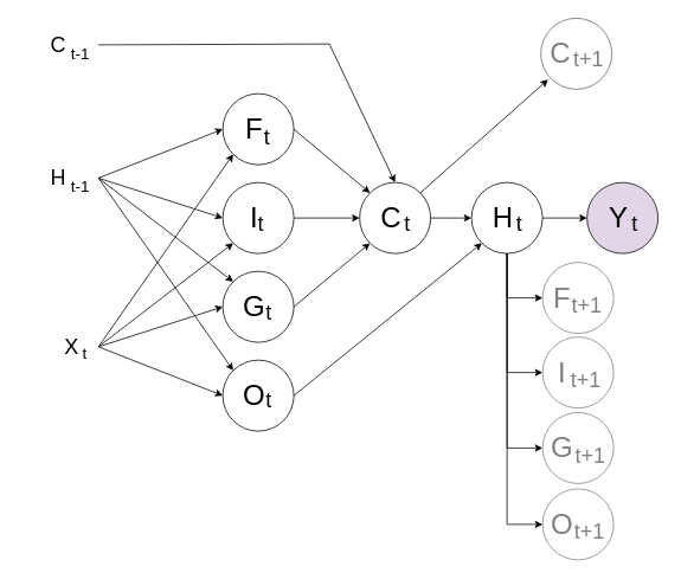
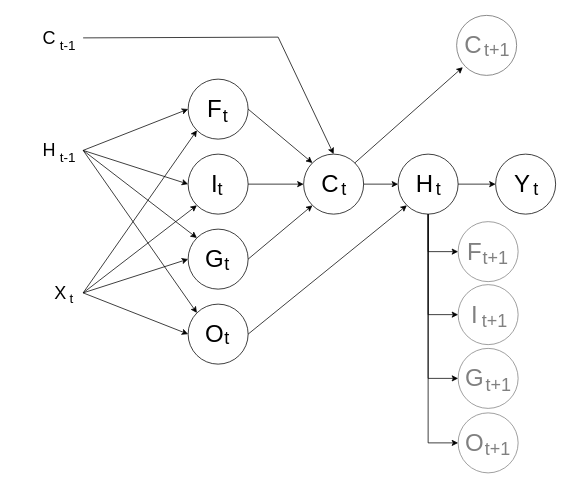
  <mxCell id="0" />
  <mxCell id="1" parent="0" />
  <mxCell id="2" value="&lt;font style=&quot;font-size: 32px;&quot;&gt;F&amp;nbsp;&lt;/font&gt;" style="ellipse;whiteSpace=wrap;html=1;aspect=fixed;" vertex="1" parent="1"><mxGeometry x="250" y="105" width="80" height="80" as="geometry" /></mxCell>
  <mxCell id="3" value="&lt;font style=&quot;font-size: 32px;&quot;&gt;I&amp;nbsp;&lt;/font&gt;" style="ellipse;whiteSpace=wrap;html=1;aspect=fixed;" vertex="1" parent="1"><mxGeometry x="250" y="205" width="80" height="80" as="geometry" /></mxCell>
  <mxCell id="4" value="&lt;font style=&quot;font-size: 32px;&quot;&gt;G&amp;nbsp;&lt;/font&gt;" style="ellipse;whiteSpace=wrap;html=1;aspect=fixed;" vertex="1" parent="1"><mxGeometry x="250" y="305" width="80" height="80" as="geometry" /></mxCell>
  <mxCell id="5" value="&lt;font style=&quot;font-size: 32px;&quot;&gt;O&amp;nbsp;&lt;/font&gt;" style="ellipse;whiteSpace=wrap;html=1;aspect=fixed;" vertex="1" parent="1"><mxGeometry x="250" y="405" width="80" height="80" as="geometry" /></mxCell>
  <mxCell id="6" value="&lt;font style=&quot;font-size: 24px;&quot;&gt;X&lt;/font&gt;" style="text;html=1;align=center;verticalAlign=middle;whiteSpace=wrap;rounded=0;" vertex="1" parent="1"><mxGeometry x="50" y="375" width="60" height="30" as="geometry" /></mxCell>
  <mxCell id="7" value="&lt;font style=&quot;font-size: 18px;&quot;&gt;t&lt;/font&gt;" style="text;html=1;align=center;verticalAlign=middle;whiteSpace=wrap;rounded=0;" vertex="1" parent="1"><mxGeometry x="65" y="383" width="60" height="30" as="geometry" /></mxCell>
  <mxCell id="8" value="" style="endArrow=classic;html=1;rounded=0;exitX=1;exitY=0.5;exitDx=0;exitDy=0;entryX=0;entryY=0.5;entryDx=0;entryDy=0;" edge="1" parent="1" source="6" target="4"><mxGeometry width="50" height="50" relative="1" as="geometry"><mxPoint x="270" y="395" as="sourcePoint" /><mxPoint x="320" y="345" as="targetPoint" /></mxGeometry></mxCell>
  <mxCell id="9" value="" style="endArrow=classic;html=1;rounded=0;exitX=1;exitY=0.5;exitDx=0;exitDy=0;entryX=0;entryY=0.5;entryDx=0;entryDy=0;" edge="1" parent="1" source="6" target="5"><mxGeometry width="50" height="50" relative="1" as="geometry"><mxPoint x="150" y="445" as="sourcePoint" /><mxPoint x="200" y="395" as="targetPoint" /></mxGeometry></mxCell>
  <mxCell id="10" value="" style="endArrow=classic;html=1;rounded=0;exitX=1;exitY=0.5;exitDx=0;exitDy=0;entryX=0;entryY=1;entryDx=0;entryDy=0;" edge="1" parent="1" source="6" target="3"><mxGeometry width="50" height="50" relative="1" as="geometry"><mxPoint x="150" y="285" as="sourcePoint" /><mxPoint x="200" y="235" as="targetPoint" /></mxGeometry></mxCell>
  <mxCell id="11" value="" style="endArrow=classic;html=1;rounded=0;exitX=1;exitY=0.5;exitDx=0;exitDy=0;entryX=0;entryY=1;entryDx=0;entryDy=0;" edge="1" parent="1" source="6" target="2"><mxGeometry width="50" height="50" relative="1" as="geometry"><mxPoint x="150" y="325" as="sourcePoint" /><mxPoint x="200" y="275" as="targetPoint" /></mxGeometry></mxCell>
  <mxCell id="12" value="&lt;font style=&quot;font-size: 24px;&quot;&gt;H&lt;/font&gt;" style="text;html=1;align=center;verticalAlign=middle;whiteSpace=wrap;rounded=0;" vertex="1" parent="1"><mxGeometry x="20" y="185" width="90" height="30" as="geometry" /></mxCell>
  <mxCell id="13" value="" style="endArrow=classic;html=1;rounded=0;exitX=1;exitY=0.5;exitDx=0;exitDy=0;entryX=0;entryY=0.5;entryDx=0;entryDy=0;" edge="1" parent="1" source="12" target="2"><mxGeometry width="50" height="50" relative="1" as="geometry"><mxPoint x="-20" y="315" as="sourcePoint" /><mxPoint x="30" y="265" as="targetPoint" /></mxGeometry></mxCell>
  <mxCell id="14" value="" style="endArrow=classic;html=1;rounded=0;exitX=1;exitY=0.5;exitDx=0;exitDy=0;entryX=0;entryY=0.5;entryDx=0;entryDy=0;" edge="1" parent="1" source="12" target="3"><mxGeometry width="50" height="50" relative="1" as="geometry"><mxPoint x="-20" y="315" as="sourcePoint" /><mxPoint x="30" y="265" as="targetPoint" /></mxGeometry></mxCell>
  <mxCell id="15" value="" style="endArrow=classic;html=1;rounded=0;exitX=1;exitY=0.5;exitDx=0;exitDy=0;entryX=0;entryY=0;entryDx=0;entryDy=0;" edge="1" parent="1" source="12" target="4"><mxGeometry width="50" height="50" relative="1" as="geometry"><mxPoint x="-20" y="315" as="sourcePoint" /><mxPoint x="30" y="265" as="targetPoint" /></mxGeometry></mxCell>
  <mxCell id="16" value="" style="endArrow=classic;html=1;rounded=0;exitX=1;exitY=0.5;exitDx=0;exitDy=0;entryX=0;entryY=0;entryDx=0;entryDy=0;" edge="1" parent="1" source="12" target="5"><mxGeometry width="50" height="50" relative="1" as="geometry"><mxPoint x="-20" y="315" as="sourcePoint" /><mxPoint x="30" y="265" as="targetPoint" /></mxGeometry></mxCell>
  <mxCell id="17" value="&lt;font style=&quot;font-size: 18px;&quot;&gt;t-1&lt;/font&gt;" style="text;html=1;align=center;verticalAlign=middle;whiteSpace=wrap;rounded=0;" vertex="1" parent="1"><mxGeometry x="60" y="195" width="60" height="30" as="geometry" /></mxCell>
  <mxCell id="18" value="&lt;font style=&quot;font-size: 32px;&quot;&gt;C&amp;nbsp;&lt;/font&gt;" style="ellipse;whiteSpace=wrap;html=1;aspect=fixed;" vertex="1" parent="1"><mxGeometry x="404" y="205" width="80" height="80" as="geometry" /></mxCell>
  <mxCell id="19" value="&lt;span style=&quot;font-size: 24px;&quot;&gt;C&lt;/span&gt;" style="text;html=1;align=center;verticalAlign=middle;whiteSpace=wrap;rounded=0;" vertex="1" parent="1"><mxGeometry x="20" y="35" width="90" height="30" as="geometry" /></mxCell>
  <mxCell id="20" value="&lt;font style=&quot;font-size: 18px;&quot;&gt;t-1&lt;/font&gt;" style="text;html=1;align=center;verticalAlign=middle;whiteSpace=wrap;rounded=0;" vertex="1" parent="1"><mxGeometry x="60" y="45" width="60" height="30" as="geometry" /></mxCell>
  <mxCell id="21" value="" style="endArrow=classic;html=1;rounded=0;exitX=1;exitY=0.5;exitDx=0;exitDy=0;entryX=0.5;entryY=0;entryDx=0;entryDy=0;" edge="1" parent="1" source="19" target="18"><mxGeometry width="50" height="50" relative="1" as="geometry"><mxPoint x="140" y="155" as="sourcePoint" /><mxPoint x="190" y="105" as="targetPoint" /><Array as="points"><mxPoint x="370" y="49" /></Array></mxGeometry></mxCell>
  <mxCell id="22" value="&lt;font style=&quot;font-size: 24px;&quot;&gt;t&lt;/font&gt;" style="text;html=1;align=center;verticalAlign=middle;whiteSpace=wrap;rounded=0;" vertex="1" parent="1"><mxGeometry x="428" y="237" width="60" height="30" as="geometry" /></mxCell>
  <mxCell id="23" value="" style="endArrow=classic;html=1;rounded=0;exitX=1;exitY=0.5;exitDx=0;exitDy=0;entryX=0;entryY=0;entryDx=0;entryDy=0;" edge="1" parent="1" source="2" target="18"><mxGeometry width="50" height="50" relative="1" as="geometry"><mxPoint x="370" y="145" as="sourcePoint" /><mxPoint x="420" y="95" as="targetPoint" /></mxGeometry></mxCell>
  <mxCell id="24" value="" style="endArrow=classic;html=1;rounded=0;exitX=1;exitY=0.5;exitDx=0;exitDy=0;entryX=0;entryY=0.5;entryDx=0;entryDy=0;" edge="1" parent="1" source="3" target="18"><mxGeometry width="50" height="50" relative="1" as="geometry"><mxPoint x="370" y="145" as="sourcePoint" /><mxPoint x="420" y="95" as="targetPoint" /></mxGeometry></mxCell>
  <mxCell id="25" value="" style="endArrow=classic;html=1;rounded=0;exitX=1;exitY=0.5;exitDx=0;exitDy=0;entryX=0;entryY=1;entryDx=0;entryDy=0;" edge="1" parent="1" source="4" target="18"><mxGeometry width="50" height="50" relative="1" as="geometry"><mxPoint x="340" y="335" as="sourcePoint" /><mxPoint x="420" y="235" as="targetPoint" /></mxGeometry></mxCell>
  <mxCell id="26" value="&lt;font style=&quot;font-size: 32px;&quot;&gt;F&amp;nbsp; &amp;nbsp;&amp;nbsp;&lt;/font&gt;" style="ellipse;whiteSpace=wrap;html=1;aspect=fixed;strokeColor=#808080;fontColor=#808080;" vertex="1" parent="1"><mxGeometry x="610" y="295" width="80" height="80" as="geometry" /></mxCell>
  <mxCell id="27" value="&lt;font style=&quot;font-size: 32px;&quot;&gt;I&amp;nbsp; &amp;nbsp;&amp;nbsp;&lt;/font&gt;" style="ellipse;whiteSpace=wrap;html=1;aspect=fixed;strokeColor=#808080;fontColor=#808080;" vertex="1" parent="1"><mxGeometry x="610" y="379" width="80" height="80" as="geometry" /></mxCell>
  <mxCell id="28" value="&lt;font style=&quot;font-size: 32px;&quot;&gt;G&amp;nbsp; &amp;nbsp;&amp;nbsp;&lt;/font&gt;" style="ellipse;whiteSpace=wrap;html=1;aspect=fixed;strokeColor=#808080;fontColor=#808080;" vertex="1" parent="1"><mxGeometry x="610" y="464" width="80" height="80" as="geometry" /></mxCell>
  <mxCell id="29" value="&lt;font style=&quot;font-size: 32px;&quot;&gt;O&amp;nbsp; &amp;nbsp;&amp;nbsp;&lt;/font&gt;" style="ellipse;whiteSpace=wrap;html=1;aspect=fixed;strokeColor=#808080;fontColor=#808080;" vertex="1" parent="1"><mxGeometry x="610" y="550" width="80" height="80" as="geometry" /></mxCell>
  <mxCell id="30" value="&lt;font style=&quot;font-size: 24px;&quot;&gt;t&lt;/font&gt;" style="text;html=1;align=center;verticalAlign=middle;whiteSpace=wrap;rounded=0;" vertex="1" parent="1"><mxGeometry x="270" y="140" width="60" height="30" as="geometry" /></mxCell>
  <mxCell id="31" value="&lt;font style=&quot;font-size: 24px;&quot;&gt;t&lt;/font&gt;" style="text;html=1;align=center;verticalAlign=middle;whiteSpace=wrap;rounded=0;" vertex="1" parent="1"><mxGeometry x="263" y="237" width="60" height="30" as="geometry" /></mxCell>
  <mxCell id="32" value="&lt;font style=&quot;font-size: 24px;&quot;&gt;t&lt;/font&gt;" style="text;html=1;align=center;verticalAlign=middle;whiteSpace=wrap;rounded=0;" vertex="1" parent="1"><mxGeometry x="272" y="337" width="60" height="30" as="geometry" /></mxCell>
  <mxCell id="33" value="&lt;font style=&quot;font-size: 24px;&quot;&gt;t&lt;/font&gt;" style="text;html=1;align=center;verticalAlign=middle;whiteSpace=wrap;rounded=0;" vertex="1" parent="1"><mxGeometry x="272" y="435" width="60" height="30" as="geometry" /></mxCell>
  <mxCell id="34" value="" style="endArrow=classic;html=1;rounded=0;exitX=1;exitY=0.5;exitDx=0;exitDy=0;entryX=0;entryY=1;entryDx=0;entryDy=0;" edge="1" parent="1" source="5" target="35"><mxGeometry width="50" height="50" relative="1" as="geometry"><mxPoint x="370" y="305" as="sourcePoint" /><mxPoint x="420" y="255" as="targetPoint" /></mxGeometry></mxCell>
  <mxCell id="35" value="&lt;font style=&quot;font-size: 32px;&quot;&gt;H&amp;nbsp;&lt;/font&gt;" style="ellipse;whiteSpace=wrap;html=1;aspect=fixed;" vertex="1" parent="1"><mxGeometry x="530" y="205" width="80" height="80" as="geometry" /></mxCell>
  <mxCell id="36" value="&lt;font style=&quot;font-size: 24px;&quot;&gt;t&lt;/font&gt;" style="text;html=1;align=center;verticalAlign=middle;whiteSpace=wrap;rounded=0;" vertex="1" parent="1"><mxGeometry x="554" y="237" width="60" height="30" as="geometry" /></mxCell>
  <mxCell id="37" value="" style="endArrow=classic;html=1;rounded=0;entryX=0;entryY=0.5;entryDx=0;entryDy=0;exitX=1;exitY=0.5;exitDx=0;exitDy=0;" edge="1" parent="1" source="18" target="35"><mxGeometry width="50" height="50" relative="1" as="geometry"><mxPoint x="490" y="275" as="sourcePoint" /><mxPoint x="520" y="195" as="targetPoint" /></mxGeometry></mxCell>
  <mxCell id="38" value="&lt;font color=&quot;#808080&quot; style=&quot;font-size: 32px;&quot;&gt;C&amp;nbsp; &amp;nbsp;&amp;nbsp;&lt;/font&gt;" style="ellipse;whiteSpace=wrap;html=1;aspect=fixed;strokeColor=#666666;" vertex="1" parent="1"><mxGeometry x="608" y="20" width="80" height="80" as="geometry" /></mxCell>
  <mxCell id="39" value="&lt;font color=&quot;#808080&quot; style=&quot;font-size: 24px;&quot;&gt;t+1&lt;/font&gt;" style="text;html=1;align=center;verticalAlign=middle;whiteSpace=wrap;rounded=0;strokeColor=none;" vertex="1" parent="1"><mxGeometry x="632" y="52" width="60" height="30" as="geometry" /></mxCell>
  <mxCell id="40" value="&lt;font style=&quot;font-size: 24px;&quot;&gt;t+1&lt;/font&gt;" style="text;html=1;align=center;verticalAlign=middle;whiteSpace=wrap;rounded=0;strokeColor=none;fontColor=#808080;" vertex="1" parent="1"><mxGeometry x="630" y="329" width="60" height="30" as="geometry" /></mxCell>
  <mxCell id="41" value="&lt;font style=&quot;font-size: 24px;&quot;&gt;t+1&lt;/font&gt;" style="text;html=1;align=center;verticalAlign=middle;whiteSpace=wrap;rounded=0;strokeColor=none;fontColor=#808080;" vertex="1" parent="1"><mxGeometry x="629" y="413" width="60" height="30" as="geometry" /></mxCell>
  <mxCell id="42" value="&lt;font style=&quot;font-size: 24px;&quot;&gt;t+1&lt;/font&gt;" style="text;html=1;align=center;verticalAlign=middle;whiteSpace=wrap;rounded=0;strokeColor=none;fontColor=#808080;" vertex="1" parent="1"><mxGeometry x="634" y="498" width="60" height="30" as="geometry" /></mxCell>
  <mxCell id="43" value="&lt;font style=&quot;font-size: 24px;&quot;&gt;t+1&lt;/font&gt;" style="text;html=1;align=center;verticalAlign=middle;whiteSpace=wrap;rounded=0;strokeColor=none;fontColor=#808080;" vertex="1" parent="1"><mxGeometry x="633" y="583" width="60" height="30" as="geometry" /></mxCell>
- <mxCell id="44" value="&lt;font style=&quot;font-size: 32px;&quot;&gt;Y&amp;nbsp;&lt;/font&gt;" style="ellipse;whiteSpace=wrap;html=1;aspect=fixed;fillColor=#e1d5e7;" vertex="1" parent="1"><mxGeometry x="660" y="205" width="80" height="80" as="geometry" /></mxCell>
+ <mxCell id="44" value="&lt;font style=&quot;font-size: 32px;&quot;&gt;Y&amp;nbsp;&lt;/font&gt;" style="ellipse;whiteSpace=wrap;html=1;aspect=fixed;" vertex="1" parent="1"><mxGeometry x="660" y="205" width="80" height="80" as="geometry" /></mxCell>
  <mxCell id="45" value="&lt;font style=&quot;font-size: 24px;&quot;&gt;t&lt;/font&gt;" style="text;html=1;align=center;verticalAlign=middle;whiteSpace=wrap;rounded=0;" vertex="1" parent="1"><mxGeometry x="684" y="237" width="60" height="30" as="geometry" /></mxCell>
  <mxCell id="46" value="" style="endArrow=classic;html=1;rounded=0;exitX=1;exitY=0.5;exitDx=0;exitDy=0;entryX=0;entryY=0.5;entryDx=0;entryDy=0;" edge="1" parent="1" source="35" target="44"><mxGeometry width="50" height="50" relative="1" as="geometry"><mxPoint x="450" y="405" as="sourcePoint" /><mxPoint x="500" y="355" as="targetPoint" /></mxGeometry></mxCell>
  <mxCell id="47" value="" style="endArrow=classic;html=1;rounded=0;exitX=0.5;exitY=1;exitDx=0;exitDy=0;entryX=0;entryY=0.5;entryDx=0;entryDy=0;" edge="1" parent="1" source="35" target="26"><mxGeometry width="50" height="50" relative="1" as="geometry"><mxPoint x="600" y="455" as="sourcePoint" /><mxPoint x="650" y="405" as="targetPoint" /><Array as="points"><mxPoint x="570" y="335" /></Array></mxGeometry></mxCell>
  <mxCell id="48" value="" style="endArrow=classic;html=1;rounded=0;exitX=0.5;exitY=1;exitDx=0;exitDy=0;entryX=0;entryY=0.5;entryDx=0;entryDy=0;" edge="1" parent="1" source="35" target="27"><mxGeometry width="50" height="50" relative="1" as="geometry"><mxPoint x="600" y="405" as="sourcePoint" /><mxPoint x="650" y="355" as="targetPoint" /><Array as="points"><mxPoint x="570" y="419" /></Array></mxGeometry></mxCell>
  <mxCell id="49" value="" style="endArrow=classic;html=1;rounded=0;exitX=0.5;exitY=1;exitDx=0;exitDy=0;entryX=0;entryY=0.5;entryDx=0;entryDy=0;" edge="1" parent="1" source="35" target="28"><mxGeometry width="50" height="50" relative="1" as="geometry"><mxPoint x="600" y="405" as="sourcePoint" /><mxPoint x="650" y="355" as="targetPoint" /><Array as="points"><mxPoint x="570" y="504" /></Array></mxGeometry></mxCell>
  <mxCell id="50" value="" style="endArrow=classic;html=1;rounded=0;exitX=0.5;exitY=1;exitDx=0;exitDy=0;entryX=0;entryY=0.5;entryDx=0;entryDy=0;" edge="1" parent="1" source="35" target="29"><mxGeometry width="50" height="50" relative="1" as="geometry"><mxPoint x="600" y="405" as="sourcePoint" /><mxPoint x="650" y="355" as="targetPoint" /><Array as="points"><mxPoint x="570" y="590" /></Array></mxGeometry></mxCell>
  <mxCell id="51" value="" style="endArrow=classic;html=1;rounded=0;exitX=1;exitY=0;exitDx=0;exitDy=0;entryX=0.103;entryY=0.864;entryDx=0;entryDy=0;entryPerimeter=0;" edge="1" parent="1" source="18" target="38"><mxGeometry width="50" height="50" relative="1" as="geometry"><mxPoint x="438" y="204" as="sourcePoint" /><mxPoint x="488" y="154" as="targetPoint" /></mxGeometry></mxCell>
